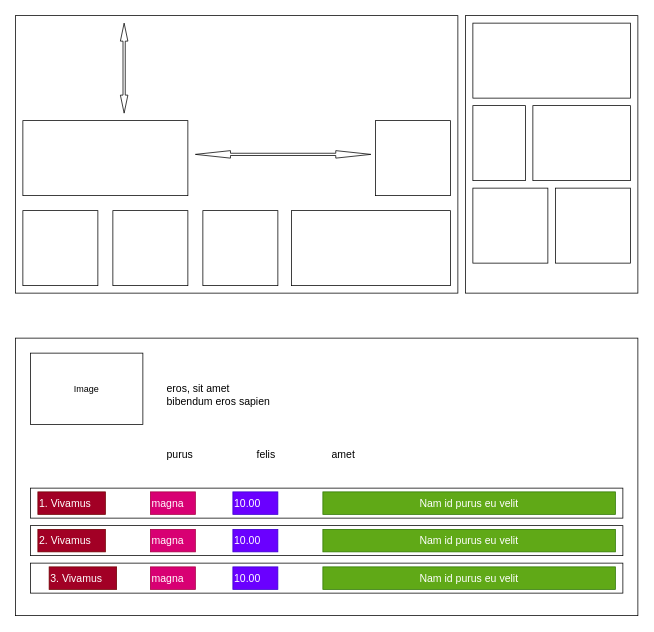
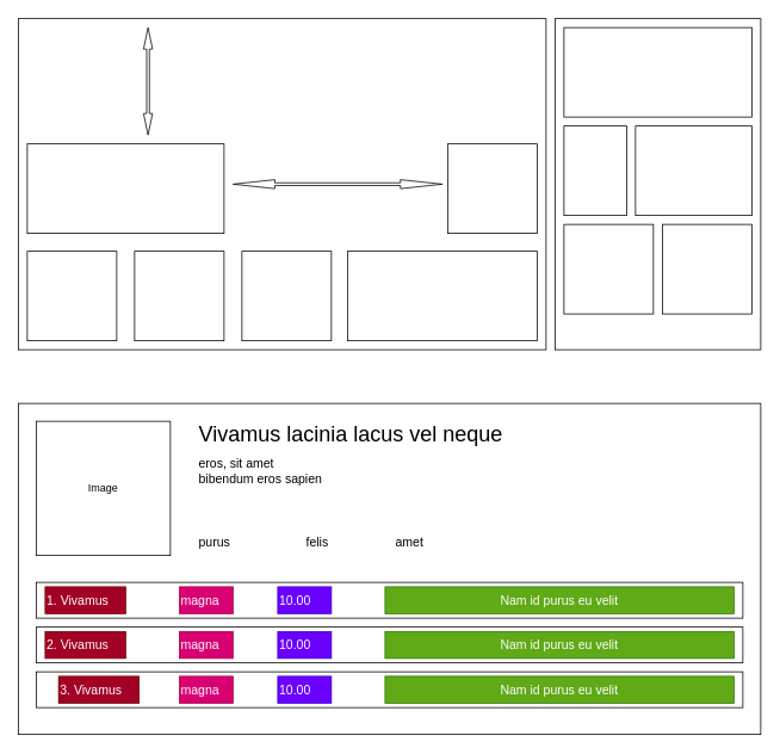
  <mxCell id="0" />
  <mxCell id="1" parent="0" />
  <mxCell id="2" value="" style="group" vertex="1" connectable="0" parent="1"><mxGeometry width="590" height="370" as="geometry" x="20" y="20" /></mxCell>
  <mxCell id="3" value="" style="rounded=0;whiteSpace=wrap;html=1;" vertex="1" parent="2"><mxGeometry width="590" height="370" as="geometry" /></mxCell>
  <mxCell id="4" value="" style="rounded=0;whiteSpace=wrap;html=1;" vertex="1" parent="2"><mxGeometry x="10" y="260" width="100" height="100" as="geometry" /></mxCell>
  <mxCell id="5" value="" style="rounded=0;whiteSpace=wrap;html=1;" vertex="1" parent="2"><mxGeometry x="130" y="260" width="100" height="100" as="geometry" /></mxCell>
  <mxCell id="6" value="" style="rounded=0;whiteSpace=wrap;html=1;" vertex="1" parent="2"><mxGeometry x="250" y="260" width="100" height="100" as="geometry" /></mxCell>
  <mxCell id="7" value="" style="rounded=0;whiteSpace=wrap;html=1;" vertex="1" parent="2"><mxGeometry x="368" y="260" width="212" height="100" as="geometry" /></mxCell>
  <mxCell id="8" value="" style="rounded=0;whiteSpace=wrap;html=1;" vertex="1" parent="2"><mxGeometry x="10" y="140" width="220" height="100" as="geometry" /></mxCell>
  <mxCell id="9" value="" style="rounded=0;whiteSpace=wrap;html=1;" vertex="1" parent="2"><mxGeometry x="480" y="140" width="100" height="100" as="geometry" /></mxCell>
  <mxCell id="10" value="" style="shape=doubleArrow;direction=south;whiteSpace=wrap;html=1;" vertex="1" parent="2"><mxGeometry x="140" y="10" width="10" height="120" as="geometry" /></mxCell>
  <mxCell id="11" value="" style="shape=doubleArrow;direction=west;whiteSpace=wrap;html=1;" vertex="1" parent="2"><mxGeometry x="240" y="180" width="234" height="10" as="geometry" /></mxCell>
  <mxCell id="12" value="" style="rounded=0;whiteSpace=wrap;html=1;" vertex="1" parent="1"><mxGeometry x="620" width="230" height="370" as="geometry" y="20" /></mxCell>
  <mxCell id="13" value="" style="rounded=0;whiteSpace=wrap;html=1;" vertex="1" parent="1"><mxGeometry x="630" y="30" width="210" height="100" as="geometry" /></mxCell>
  <mxCell id="14" value="" style="rounded=0;whiteSpace=wrap;html=1;" vertex="1" parent="1"><mxGeometry x="630" y="140" width="70" height="100" as="geometry" /></mxCell>
  <mxCell id="15" value="" style="rounded=0;whiteSpace=wrap;html=1;" vertex="1" parent="1"><mxGeometry x="710" y="140" width="130" height="100" as="geometry" /></mxCell>
  <mxCell id="16" value="" style="rounded=0;whiteSpace=wrap;html=1;" vertex="1" parent="1"><mxGeometry x="630" y="250" width="100" height="100" as="geometry" /></mxCell>
  <mxCell id="17" value="" style="rounded=0;whiteSpace=wrap;html=1;" vertex="1" parent="1"><mxGeometry x="740" y="250" width="100" height="100" as="geometry" /></mxCell>
  <mxCell id="18" value="" style="rounded=0;whiteSpace=wrap;html=1;movable=0;resizable=0;rotatable=0;deletable=0;editable=0;locked=1;connectable=0;" vertex="1" parent="1"><mxGeometry y="450" width="830" height="370" as="geometry" x="20" /></mxCell>
- <mxCell id="19" value="Image" style="rounded=0;whiteSpace=wrap;html=1;" vertex="1" parent="1"><mxGeometry x="40" y="470" width="150" height="95" as="geometry" /></mxCell>
+ <mxCell id="19" value="Image" style="rounded=0;whiteSpace=wrap;html=1;" vertex="1" parent="1"><mxGeometry x="40" y="470" width="150" height="150" as="geometry" /></mxCell>
+ <mxCell id="20" value="&lt;font style=&quot;font-size: 24px;&quot;&gt;Vivamus lacinia lacus vel neque&lt;/font&gt;" style="text;strokeColor=none;align=left;fillColor=none;html=1;verticalAlign=middle;whiteSpace=wrap;rounded=0;" vertex="1" parent="1"><mxGeometry x="220" y="470" width="370" height="30" as="geometry" /></mxCell>
  <mxCell id="21" value="&lt;font style=&quot;font-size: 14px;&quot;&gt;eros, sit amet&lt;/font&gt;&lt;div&gt;&lt;font style=&quot;font-size: 14px;&quot;&gt;bibendum eros sapien&lt;/font&gt;&lt;/div&gt;" style="text;strokeColor=none;align=left;fillColor=none;html=1;verticalAlign=middle;whiteSpace=wrap;rounded=0;" vertex="1" parent="1"><mxGeometry x="220" y="510" width="370" height="30" as="geometry" /></mxCell>
  <mxCell id="22" value="&lt;span style=&quot;font-size: 14px;&quot;&gt;purus&lt;/span&gt;" style="text;strokeColor=none;align=left;fillColor=none;html=1;verticalAlign=middle;whiteSpace=wrap;rounded=0;" vertex="1" parent="1"><mxGeometry x="220" y="590" width="60" height="30" as="geometry" /></mxCell>
  <mxCell id="23" value="&lt;span style=&quot;font-size: 14px;&quot;&gt;felis&amp;nbsp;&lt;/span&gt;" style="text;strokeColor=none;align=left;fillColor=none;html=1;verticalAlign=middle;whiteSpace=wrap;rounded=0;" vertex="1" parent="1"><mxGeometry x="340" y="590" width="60" height="30" as="geometry" /></mxCell>
  <mxCell id="24" value="&lt;span style=&quot;font-size: 14px;&quot;&gt;amet&amp;nbsp;&lt;/span&gt;" style="text;strokeColor=none;align=left;fillColor=none;html=1;verticalAlign=middle;whiteSpace=wrap;rounded=0;" vertex="1" parent="1"><mxGeometry x="440" y="590" width="60" height="30" as="geometry" /></mxCell>
  <mxCell id="25" value="" style="group" vertex="1" connectable="0" parent="1"><mxGeometry x="40" y="650" width="790" height="40" as="geometry" /></mxCell>
  <mxCell id="26" value="" style="rounded=0;whiteSpace=wrap;html=1;" vertex="1" parent="25"><mxGeometry width="790" height="40" as="geometry" /></mxCell>
  <mxCell id="27" value="&lt;span style=&quot;font-size: 14px;&quot;&gt;1.&amp;nbsp;Vivamus&lt;/span&gt;" style="text;strokeColor=#6F0000;align=left;fillColor=#a20025;html=1;verticalAlign=middle;whiteSpace=wrap;rounded=0;fontColor=#ffffff;" vertex="1" parent="25"><mxGeometry x="10" y="5" width="90" height="30" as="geometry" /></mxCell>
  <mxCell id="28" value="&lt;span style=&quot;font-size: 14px;&quot;&gt;magna&lt;/span&gt;" style="text;strokeColor=#A50040;align=left;fillColor=#d80073;html=1;verticalAlign=middle;whiteSpace=wrap;rounded=0;fontColor=#ffffff;" vertex="1" parent="25"><mxGeometry x="160" y="5" width="60" height="30" as="geometry" /></mxCell>
  <mxCell id="29" value="&lt;span style=&quot;font-size: 14px;&quot;&gt;10.00&lt;/span&gt;" style="text;strokeColor=#3700CC;align=left;fillColor=#6a00ff;html=1;verticalAlign=middle;whiteSpace=wrap;rounded=0;fontColor=#ffffff;" vertex="1" parent="25"><mxGeometry x="270" y="5" width="60" height="30" as="geometry" /></mxCell>
  <mxCell id="30" value="&lt;span style=&quot;font-size: 14px;&quot;&gt;Nam id purus eu velit&lt;/span&gt;" style="text;strokeColor=#2D7600;align=center;fillColor=#60a917;html=1;verticalAlign=middle;whiteSpace=wrap;rounded=0;perimeterSpacing=1;fontColor=#ffffff;" vertex="1" parent="25"><mxGeometry x="390" y="5" width="390" height="30" as="geometry" /></mxCell>
  <mxCell id="31" value="" style="group" vertex="1" connectable="0" parent="1"><mxGeometry x="40" y="700" width="790" height="40" as="geometry" /></mxCell>
  <mxCell id="32" value="" style="rounded=0;whiteSpace=wrap;html=1;" vertex="1" parent="31"><mxGeometry width="790" height="40" as="geometry" /></mxCell>
  <mxCell id="33" value="&lt;span style=&quot;font-size: 14px;&quot;&gt;2.&amp;nbsp;Vivamus&lt;/span&gt;" style="text;strokeColor=#6F0000;align=left;fillColor=#a20025;html=1;verticalAlign=middle;whiteSpace=wrap;rounded=0;fontColor=#ffffff;" vertex="1" parent="31"><mxGeometry x="10" y="5" width="90" height="30" as="geometry" /></mxCell>
  <mxCell id="34" value="&lt;span style=&quot;font-size: 14px;&quot;&gt;magna&lt;/span&gt;" style="text;strokeColor=#A50040;align=left;fillColor=#d80073;html=1;verticalAlign=middle;whiteSpace=wrap;rounded=0;fontColor=#ffffff;" vertex="1" parent="31"><mxGeometry x="160" y="5" width="60" height="30" as="geometry" /></mxCell>
  <mxCell id="35" value="&lt;span style=&quot;font-size: 14px;&quot;&gt;10.00&lt;/span&gt;" style="text;strokeColor=#3700CC;align=left;fillColor=#6a00ff;html=1;verticalAlign=middle;whiteSpace=wrap;rounded=0;fontColor=#ffffff;" vertex="1" parent="31"><mxGeometry x="270" y="5" width="60" height="30" as="geometry" /></mxCell>
  <mxCell id="36" value="&lt;span style=&quot;font-size: 14px;&quot;&gt;Nam id purus eu velit&lt;/span&gt;" style="text;strokeColor=#2D7600;align=center;fillColor=#60a917;html=1;verticalAlign=middle;whiteSpace=wrap;rounded=0;perimeterSpacing=1;fontColor=#ffffff;" vertex="1" parent="31"><mxGeometry x="390" y="5" width="390" height="30" as="geometry" /></mxCell>
  <mxCell id="37" value="" style="group" vertex="1" connectable="0" parent="1"><mxGeometry x="40" y="750" width="790" height="40" as="geometry" /></mxCell>
  <mxCell id="38" value="" style="rounded=0;whiteSpace=wrap;html=1;" vertex="1" parent="37"><mxGeometry width="790" height="40" as="geometry" /></mxCell>
  <mxCell id="39" value="&lt;span style=&quot;font-size: 14px;&quot;&gt;3.&amp;nbsp;Vivamus&lt;/span&gt;" style="text;strokeColor=#6F0000;align=left;fillColor=#a20025;html=1;verticalAlign=middle;whiteSpace=wrap;rounded=0;fontColor=#ffffff;" vertex="1" parent="37"><mxGeometry x="25" y="5" width="90" height="30" as="geometry" /></mxCell>
  <mxCell id="40" value="&lt;span style=&quot;font-size: 14px;&quot;&gt;magna&lt;/span&gt;" style="text;strokeColor=#A50040;align=left;fillColor=#d80073;html=1;verticalAlign=middle;whiteSpace=wrap;rounded=0;fontColor=#ffffff;" vertex="1" parent="37"><mxGeometry x="160" y="5" width="60" height="30" as="geometry" /></mxCell>
  <mxCell id="41" value="&lt;span style=&quot;font-size: 14px;&quot;&gt;10.00&lt;/span&gt;" style="text;strokeColor=#3700CC;align=left;fillColor=#6a00ff;html=1;verticalAlign=middle;whiteSpace=wrap;rounded=0;fontColor=#ffffff;" vertex="1" parent="37"><mxGeometry x="270" y="5" width="60" height="30" as="geometry" /></mxCell>
  <mxCell id="42" value="&lt;span style=&quot;font-size: 14px;&quot;&gt;Nam id purus eu velit&lt;/span&gt;" style="text;strokeColor=#2D7600;align=center;fillColor=#60a917;html=1;verticalAlign=middle;whiteSpace=wrap;rounded=0;perimeterSpacing=1;fontColor=#ffffff;" vertex="1" parent="37"><mxGeometry x="390" y="5" width="390" height="30" as="geometry" /></mxCell>
